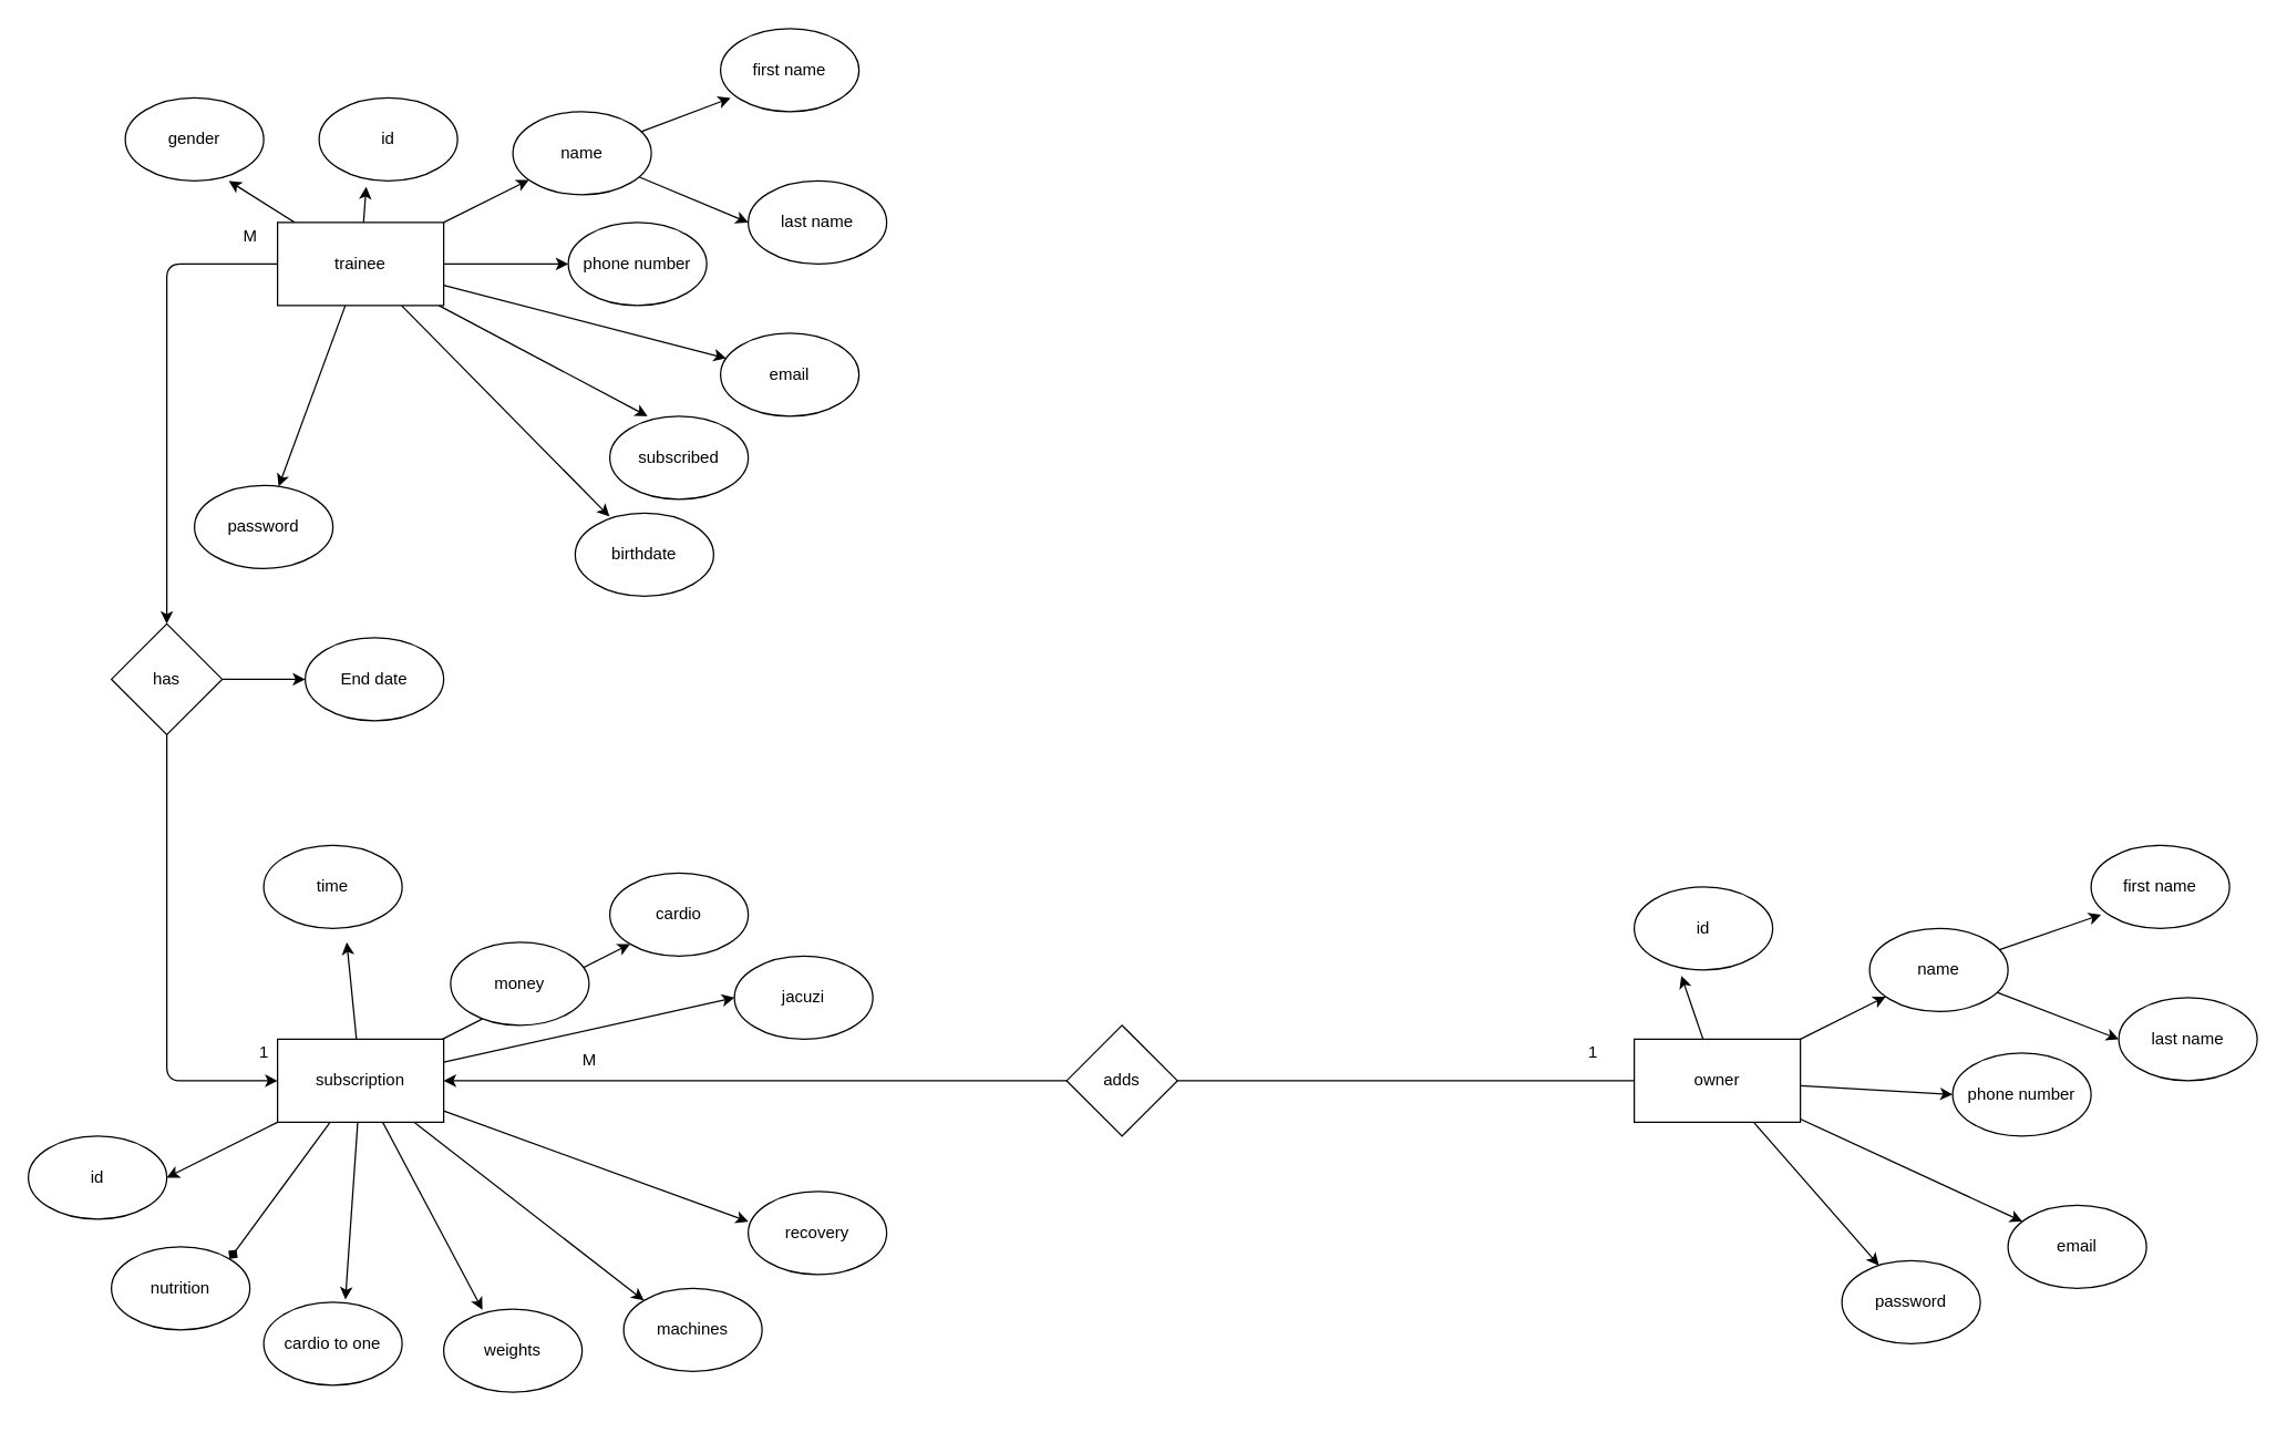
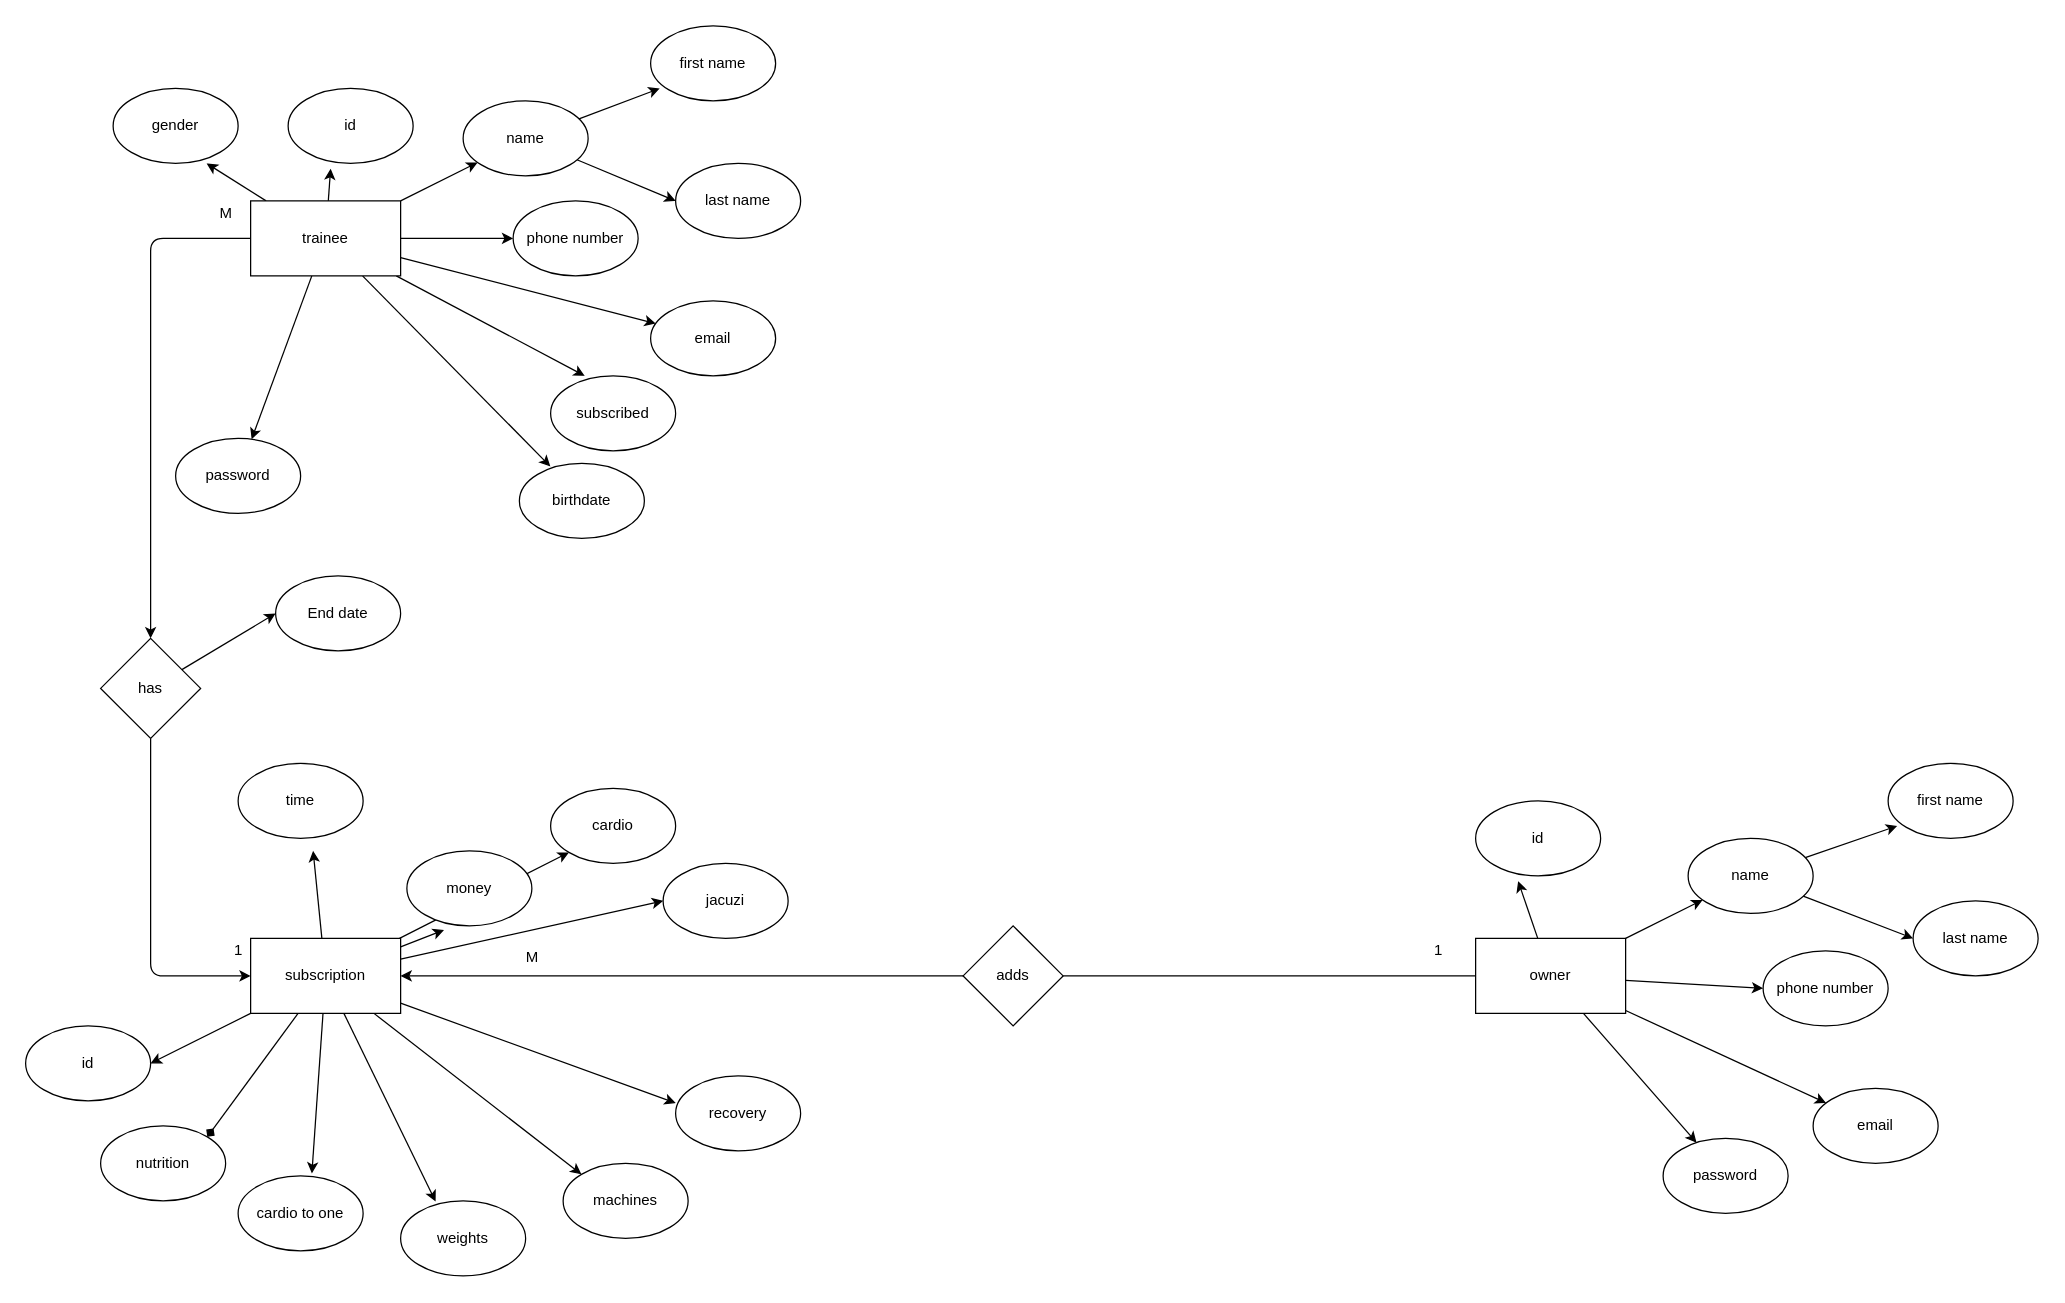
  <mxCell id="0" />
  <mxCell id="1" parent="0" />
  <mxCell id="2" value="gender" style="ellipse;whiteSpace=wrap;html=1;" parent="1" vertex="1"><mxGeometry x="90" y="70" width="100" height="60" as="geometry" /></mxCell>
  <mxCell id="3" style="edgeStyle=none;html=1;entryX=0.748;entryY=1;entryDx=0;entryDy=0;entryPerimeter=0;" parent="1" source="12" target="2" edge="1"><mxGeometry relative="1" as="geometry" /></mxCell>
  <mxCell id="4" style="edgeStyle=none;html=1;entryX=0.34;entryY=1.07;entryDx=0;entryDy=0;entryPerimeter=0;" parent="1" source="12" target="16" edge="1"><mxGeometry relative="1" as="geometry" /></mxCell>
  <mxCell id="5" style="edgeStyle=none;html=1;" parent="1" source="12" target="15" edge="1"><mxGeometry relative="1" as="geometry" /></mxCell>
  <mxCell id="6" style="edgeStyle=none;html=1;entryX=0;entryY=0.5;entryDx=0;entryDy=0;" parent="1" source="12" target="19" edge="1"><mxGeometry relative="1" as="geometry" /></mxCell>
  <mxCell id="7" style="edgeStyle=none;html=1;" parent="1" source="12" target="20" edge="1"><mxGeometry relative="1" as="geometry" /></mxCell>
  <mxCell id="8" style="edgeStyle=none;html=1;entryX=0.273;entryY=0;entryDx=0;entryDy=0;entryPerimeter=0;" parent="1" source="12" target="21" edge="1"><mxGeometry relative="1" as="geometry" /></mxCell>
  <mxCell id="9" style="edgeStyle=none;html=1;entryX=0.248;entryY=0.042;entryDx=0;entryDy=0;entryPerimeter=0;" parent="1" source="12" target="22" edge="1"><mxGeometry relative="1" as="geometry" /></mxCell>
  <mxCell id="10" style="edgeStyle=none;html=1;exitX=0;exitY=0.5;exitDx=0;exitDy=0;" parent="1" source="12" target="25" edge="1"><mxGeometry relative="1" as="geometry"><mxPoint x="120" y="350" as="targetPoint" /><Array as="points"><mxPoint x="120" y="190" /></Array></mxGeometry></mxCell>
  <mxCell id="11" style="edgeStyle=none;html=1;" parent="1" source="12" target="48" edge="1"><mxGeometry relative="1" as="geometry" /></mxCell>
  <mxCell id="12" value="trainee" style="rounded=0;whiteSpace=wrap;html=1;" parent="1" vertex="1"><mxGeometry x="200" y="160" width="120" height="60" as="geometry" /></mxCell>
  <mxCell id="13" style="edgeStyle=none;html=1;entryX=0.073;entryY=0.834;entryDx=0;entryDy=0;entryPerimeter=0;" parent="1" source="15" target="17" edge="1"><mxGeometry relative="1" as="geometry" /></mxCell>
  <mxCell id="14" style="edgeStyle=none;html=1;entryX=0;entryY=0.5;entryDx=0;entryDy=0;" parent="1" source="15" target="18" edge="1"><mxGeometry relative="1" as="geometry" /></mxCell>
  <mxCell id="15" value="name" style="ellipse;whiteSpace=wrap;html=1;" parent="1" vertex="1"><mxGeometry x="370" y="80" width="100" height="60" as="geometry" /></mxCell>
  <mxCell id="16" value="id" style="ellipse;whiteSpace=wrap;html=1;" parent="1" vertex="1"><mxGeometry x="230" y="70" width="100" height="60" as="geometry" /></mxCell>
  <mxCell id="17" value="first name" style="ellipse;whiteSpace=wrap;html=1;" parent="1" vertex="1"><mxGeometry x="520" width="100" height="60" as="geometry" y="20" /></mxCell>
  <mxCell id="18" value="last name" style="ellipse;whiteSpace=wrap;html=1;" parent="1" vertex="1"><mxGeometry x="540" y="130" width="100" height="60" as="geometry" /></mxCell>
  <mxCell id="19" value="phone number" style="ellipse;whiteSpace=wrap;html=1;" parent="1" vertex="1"><mxGeometry x="410" y="160" width="100" height="60" as="geometry" /></mxCell>
  <mxCell id="20" value="email" style="ellipse;whiteSpace=wrap;html=1;" parent="1" vertex="1"><mxGeometry x="520" y="240" width="100" height="60" as="geometry" /></mxCell>
  <mxCell id="21" value="subscribed" style="ellipse;whiteSpace=wrap;html=1;" parent="1" vertex="1"><mxGeometry x="440" y="300" width="100" height="60" as="geometry" /></mxCell>
  <mxCell id="22" value="birthdate" style="ellipse;whiteSpace=wrap;html=1;" parent="1" vertex="1"><mxGeometry x="415" y="370" width="100" height="60" as="geometry" /></mxCell>
  <mxCell id="23" style="edgeStyle=none;html=1;" parent="1" source="25" edge="1"><mxGeometry relative="1" as="geometry"><mxPoint x="200" y="780" as="targetPoint" /><Array as="points"><mxPoint x="120" y="780" /></Array></mxGeometry></mxCell>
  <mxCell id="24" style="edgeStyle=none;html=1;" parent="1" source="25" edge="1"><mxGeometry relative="1" as="geometry"><mxPoint x="220" y="490" as="targetPoint" /></mxGeometry></mxCell>
- <mxCell id="25" value="has" style="rhombus;whiteSpace=wrap;html=1;" parent="1" vertex="1"><mxGeometry x="80" y="450" width="80" height="80" as="geometry" /></mxCell>
+ <mxCell id="25" value="has" style="rhombus;whiteSpace=wrap;html=1;" parent="1" vertex="1"><mxGeometry x="80" y="510" width="80" height="80" as="geometry" /></mxCell>
  <mxCell id="26" style="edgeStyle=none;html=1;" parent="1" source="36" edge="1"><mxGeometry relative="1" as="geometry"><mxPoint x="250" y="680" as="targetPoint" /></mxGeometry></mxCell>
+ <mxCell id="27" style="edgeStyle=none;html=1;entryX=0.297;entryY=1.055;entryDx=0;entryDy=0;entryPerimeter=0;" parent="1" source="36" target="38" edge="1"><mxGeometry relative="1" as="geometry" /></mxCell>
  <mxCell id="28" style="edgeStyle=none;html=1;entryX=0;entryY=1;entryDx=0;entryDy=0;" parent="1" source="36" target="39" edge="1"><mxGeometry relative="1" as="geometry" /></mxCell>
  <mxCell id="29" style="edgeStyle=none;html=1;entryX=0;entryY=0.5;entryDx=0;entryDy=0;" parent="1" source="36" target="40" edge="1"><mxGeometry relative="1" as="geometry" /></mxCell>
  <mxCell id="30" style="edgeStyle=none;html=1;entryX=0.001;entryY=0.362;entryDx=0;entryDy=0;entryPerimeter=0;" parent="1" source="36" target="41" edge="1"><mxGeometry relative="1" as="geometry" /></mxCell>
  <mxCell id="31" style="edgeStyle=none;html=1;entryX=0;entryY=0;entryDx=0;entryDy=0;" parent="1" source="36" target="42" edge="1"><mxGeometry relative="1" as="geometry" /></mxCell>
  <mxCell id="32" style="edgeStyle=none;html=1;entryX=0.28;entryY=0.009;entryDx=0;entryDy=0;entryPerimeter=0;" parent="1" source="36" target="46" edge="1"><mxGeometry relative="1" as="geometry" /></mxCell>
  <mxCell id="33" style="edgeStyle=none;html=1;entryX=0.59;entryY=-0.033;entryDx=0;entryDy=0;entryPerimeter=0;" parent="1" source="36" target="43" edge="1"><mxGeometry relative="1" as="geometry" /></mxCell>
  <mxCell id="34" style="edgeStyle=none;html=1;entryX=1;entryY=0;entryDx=0;entryDy=0;endArrow=diamond;" parent="1" source="36" target="45" edge="1"><mxGeometry relative="1" as="geometry" /></mxCell>
  <mxCell id="35" style="edgeStyle=none;html=1;entryX=1;entryY=0.5;entryDx=0;entryDy=0;" parent="1" source="36" target="44" edge="1"><mxGeometry relative="1" as="geometry" /></mxCell>
  <mxCell id="36" value="subscription" style="rounded=0;whiteSpace=wrap;html=1;" parent="1" vertex="1"><mxGeometry x="200" y="750" width="120" height="60" as="geometry" /></mxCell>
  <mxCell id="37" value="time" style="ellipse;whiteSpace=wrap;html=1;" parent="1" vertex="1"><mxGeometry x="190" y="610" width="100" height="60" as="geometry" /></mxCell>
  <mxCell id="38" value="money" style="ellipse;whiteSpace=wrap;html=1;" parent="1" vertex="1"><mxGeometry x="325" y="680" width="100" height="60" as="geometry" /></mxCell>
  <mxCell id="39" value="cardio" style="ellipse;whiteSpace=wrap;html=1;" parent="1" vertex="1"><mxGeometry x="440" y="630" width="100" height="60" as="geometry" /></mxCell>
  <mxCell id="40" value="jacuzi" style="ellipse;whiteSpace=wrap;html=1;" parent="1" vertex="1"><mxGeometry x="530" y="690" width="100" height="60" as="geometry" /></mxCell>
  <mxCell id="41" value="recovery" style="ellipse;whiteSpace=wrap;html=1;" parent="1" vertex="1"><mxGeometry x="540" y="860" width="100" height="60" as="geometry" /></mxCell>
  <mxCell id="42" value="machines" style="ellipse;whiteSpace=wrap;html=1;" parent="1" vertex="1"><mxGeometry x="450" y="930" width="100" height="60" as="geometry" /></mxCell>
  <mxCell id="43" value="cardio to one" style="ellipse;whiteSpace=wrap;html=1;" parent="1" vertex="1"><mxGeometry x="190" y="940" width="100" height="60" as="geometry" /></mxCell>
  <mxCell id="44" value="id" style="ellipse;whiteSpace=wrap;html=1;" parent="1" vertex="1"><mxGeometry x="20" y="820" width="100" height="60" as="geometry" /></mxCell>
  <mxCell id="45" value="nutrition" style="ellipse;whiteSpace=wrap;html=1;" parent="1" vertex="1"><mxGeometry x="80" y="900" width="100" height="60" as="geometry" /></mxCell>
- <mxCell id="46" value="weights" style="ellipse;whiteSpace=wrap;html=1;" parent="1" vertex="1"><mxGeometry x="320" y="945" width="100" height="60" as="geometry" /></mxCell>
+ <mxCell id="46" value="weights" style="ellipse;whiteSpace=wrap;html=1;" parent="1" vertex="1"><mxGeometry x="320" y="960" width="100" height="60" as="geometry" /></mxCell>
  <mxCell id="47" value="End date" style="ellipse;whiteSpace=wrap;html=1;" parent="1" vertex="1"><mxGeometry x="220" y="460" width="100" height="60" as="geometry" /></mxCell>
  <mxCell id="48" value="password" style="ellipse;whiteSpace=wrap;html=1;" parent="1" vertex="1"><mxGeometry x="140" y="350" width="100" height="60" as="geometry" /></mxCell>
  <mxCell id="49" value="M" style="text;html=1;align=center;verticalAlign=middle;resizable=0;points=[];autosize=1;strokeColor=none;fillColor=none;" parent="1" vertex="1"><mxGeometry x="165" y="155" width="30" height="30" as="geometry" /></mxCell>
  <mxCell id="50" value="1" style="text;html=1;align=center;verticalAlign=middle;resizable=0;points=[];autosize=1;strokeColor=none;fillColor=none;" parent="1" vertex="1"><mxGeometry x="175" y="745" width="30" height="30" as="geometry" /></mxCell>
  <mxCell id="51" style="edgeStyle=none;html=1;entryX=1;entryY=0.5;entryDx=0;entryDy=0;startArrow=none;" edge="1" parent="1" source="53" target="36"><mxGeometry relative="1" as="geometry" /></mxCell>
  <mxCell id="52" value="" style="edgeStyle=none;html=1;entryX=1;entryY=0.5;entryDx=0;entryDy=0;endArrow=none;" edge="1" parent="1" target="53"><mxGeometry relative="1" as="geometry"><mxPoint x="1180" y="780" as="sourcePoint" /><mxPoint x="320" y="780" as="targetPoint" /></mxGeometry></mxCell>
  <mxCell id="53" value="adds" style="rhombus;whiteSpace=wrap;html=1;" vertex="1" parent="1"><mxGeometry x="770" y="740" width="80" height="80" as="geometry" /></mxCell>
  <mxCell id="54" style="edgeStyle=none;html=1;entryX=0.34;entryY=1.07;entryDx=0;entryDy=0;entryPerimeter=0;" edge="1" source="59" target="63" parent="1"><mxGeometry relative="1" as="geometry"><Array as="points" /></mxGeometry></mxCell>
  <mxCell id="55" style="edgeStyle=none;html=1;" edge="1" source="59" target="62" parent="1"><mxGeometry relative="1" as="geometry" /></mxCell>
  <mxCell id="56" style="edgeStyle=none;html=1;entryX=0;entryY=0.5;entryDx=0;entryDy=0;" edge="1" source="59" target="66" parent="1"><mxGeometry relative="1" as="geometry" /></mxCell>
  <mxCell id="57" style="edgeStyle=none;html=1;" edge="1" source="59" target="67" parent="1"><mxGeometry relative="1" as="geometry" /></mxCell>
  <mxCell id="58" style="edgeStyle=none;html=1;" edge="1" source="59" target="68" parent="1"><mxGeometry relative="1" as="geometry" /></mxCell>
  <mxCell id="59" value="owner" style="rounded=0;whiteSpace=wrap;html=1;" vertex="1" parent="1"><mxGeometry x="1180" y="750" width="120" height="60" as="geometry" /></mxCell>
  <mxCell id="60" style="edgeStyle=none;html=1;entryX=0.073;entryY=0.834;entryDx=0;entryDy=0;entryPerimeter=0;" edge="1" source="62" target="64" parent="1"><mxGeometry relative="1" as="geometry" /></mxCell>
  <mxCell id="61" style="edgeStyle=none;html=1;entryX=0;entryY=0.5;entryDx=0;entryDy=0;" edge="1" source="62" target="65" parent="1"><mxGeometry relative="1" as="geometry" /></mxCell>
  <mxCell id="62" value="name" style="ellipse;whiteSpace=wrap;html=1;" vertex="1" parent="1"><mxGeometry x="1350" y="670" width="100" height="60" as="geometry" /></mxCell>
  <mxCell id="63" value="id" style="ellipse;whiteSpace=wrap;html=1;" vertex="1" parent="1"><mxGeometry x="1180" y="640" width="100" height="60" as="geometry" /></mxCell>
  <mxCell id="64" value="first name" style="ellipse;whiteSpace=wrap;html=1;" vertex="1" parent="1"><mxGeometry x="1510" y="610" width="100" height="60" as="geometry" /></mxCell>
  <mxCell id="65" value="last name" style="ellipse;whiteSpace=wrap;html=1;" vertex="1" parent="1"><mxGeometry x="1530" y="720" width="100" height="60" as="geometry" /></mxCell>
  <mxCell id="66" value="phone number" style="ellipse;whiteSpace=wrap;html=1;" vertex="1" parent="1"><mxGeometry x="1410" y="760" width="100" height="60" as="geometry" /></mxCell>
  <mxCell id="67" value="email" style="ellipse;whiteSpace=wrap;html=1;" vertex="1" parent="1"><mxGeometry x="1450" y="870" width="100" height="60" as="geometry" /></mxCell>
  <mxCell id="68" value="password" style="ellipse;whiteSpace=wrap;html=1;" vertex="1" parent="1"><mxGeometry x="1330" y="910" width="100" height="60" as="geometry" /></mxCell>
  <mxCell id="69" value="1" style="text;html=1;align=center;verticalAlign=middle;resizable=0;points=[];autosize=1;strokeColor=none;fillColor=none;rotation=0;" vertex="1" parent="1"><mxGeometry x="1135" y="745" width="30" height="30" as="geometry" /></mxCell>
  <mxCell id="70" value="M" style="text;html=1;align=center;verticalAlign=middle;resizable=0;points=[];autosize=1;strokeColor=none;fillColor=none;" vertex="1" parent="1"><mxGeometry x="410" y="750" width="30" height="30" as="geometry" /></mxCell>
